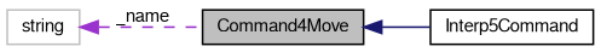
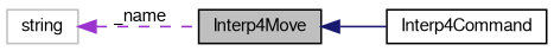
  digraph {
    rankdir=LR
    node [color=black fillcolor=white fontname=FreeSans fontsize=10 shape=record style=filled]
    edge [dir=back fontname=FreeSans fontsize=10 labelfontname=FreeSans labelfontsize=10]
-   n1 [fillcolor=grey75 fontcolor=black height=0.2 label=Command4Move width=0.4]
-   n2 [height=0.2 label=Interp5Command width=0.4]
+   n1 [fillcolor=grey75 fontcolor=black height=0.2 label=Interp4Move width=0.4]
+   n2 [height=0.2 label=Interp4Command width=0.4]
    n3 [color=grey75 height=0.2 label=string width=0.4]
    n1 -> n2 [color=midnightblue style=solid]
    n3 -> n1 [color=darkorchid3 label=" _name" style=dashed]
  }
